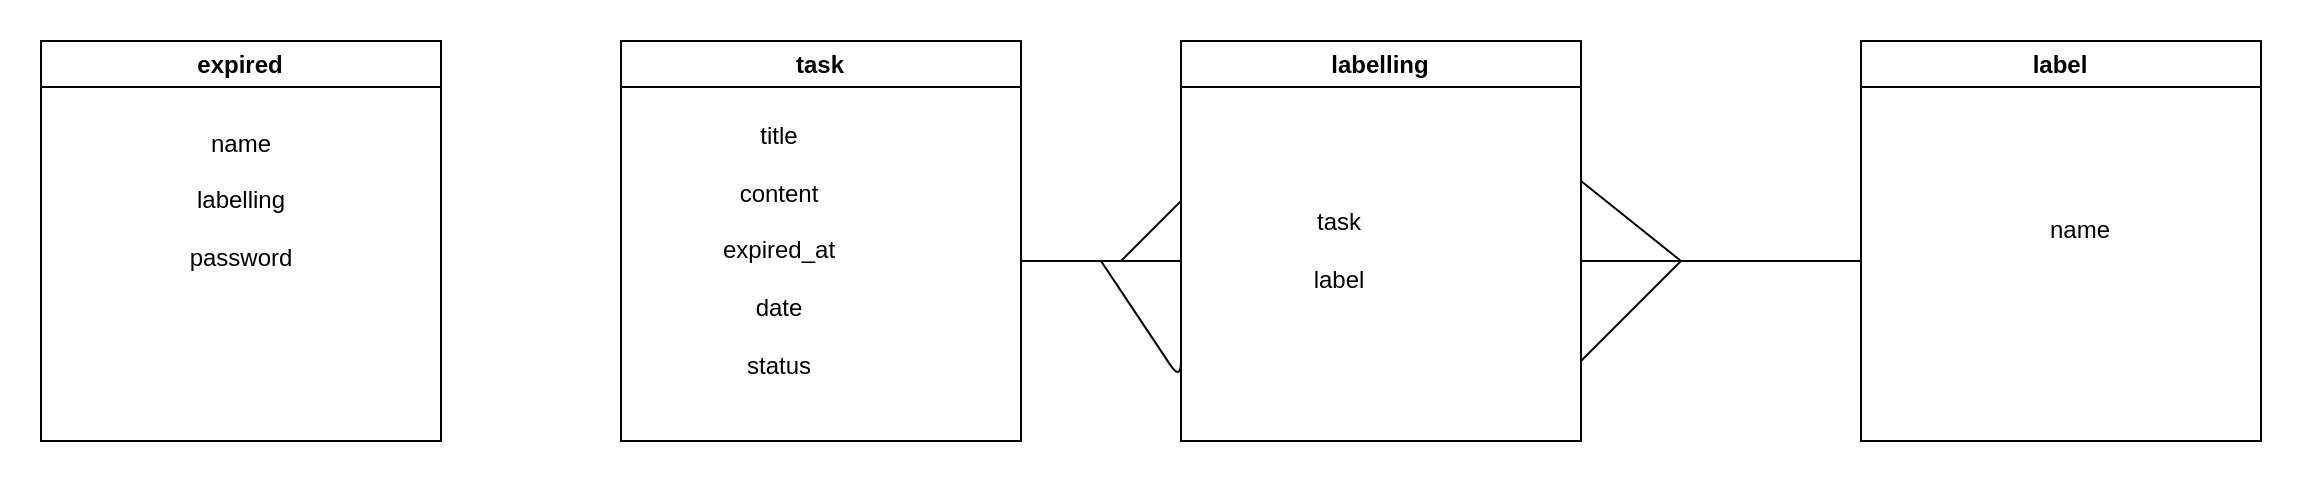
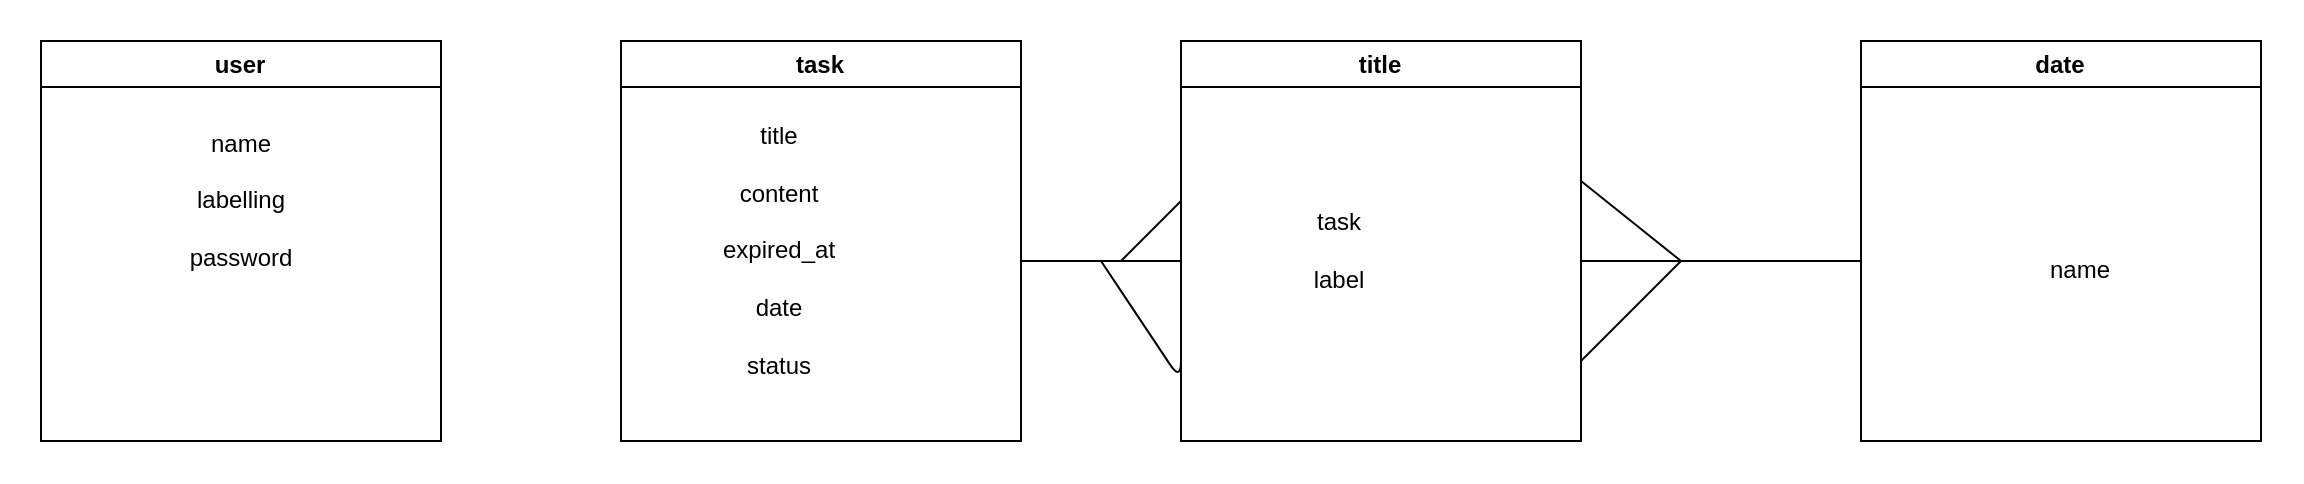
  <mxCell id="0" />
  <mxCell id="1" parent="0" />
- <mxCell id="2" value="expired" style="swimlane;" vertex="1" parent="1"><mxGeometry x="20" y="20" width="200" height="200" as="geometry" /></mxCell>
+ <mxCell id="2" value="user" style="swimlane;" vertex="1" parent="1"><mxGeometry x="20" y="20" width="200" height="200" as="geometry" /></mxCell>
  <mxCell id="3" value="name&lt;br&gt;&lt;br&gt;labelling&lt;br&gt;&lt;br&gt;password" style="text;html=1;align=center;verticalAlign=middle;resizable=0;points=[];autosize=1;strokeColor=none;fillColor=none;" vertex="1" parent="2"><mxGeometry x="65" y="40" width="70" height="80" as="geometry" /></mxCell>
  <mxCell id="4" value="task" style="swimlane;" vertex="1" parent="1"><mxGeometry x="310" y="20" width="200" height="200" as="geometry" /></mxCell>
  <mxCell id="5" value="title&lt;br&gt;&lt;br&gt;content&lt;br&gt;&lt;br&gt;expired_at&lt;br&gt;&lt;br&gt;date&lt;br&gt;&lt;br&gt;status&lt;br&gt;" style="text;html=1;align=center;verticalAlign=middle;resizable=0;points=[];autosize=1;strokeColor=none;fillColor=none;" vertex="1" parent="4"><mxGeometry x="44" y="40" width="70" height="130" as="geometry" /></mxCell>
- <mxCell id="6" value="labelling" style="swimlane;" vertex="1" parent="1"><mxGeometry x="590" y="20" width="200" height="200" as="geometry" /></mxCell>
+ <mxCell id="6" value="title" style="swimlane;" vertex="1" parent="1"><mxGeometry x="590" y="20" width="200" height="200" as="geometry" /></mxCell>
  <mxCell id="7" value="task&lt;br&gt;&lt;br&gt;label" style="text;html=1;align=center;verticalAlign=middle;resizable=0;points=[];autosize=1;strokeColor=none;fillColor=none;" vertex="1" parent="6"><mxGeometry x="59" y="80" width="40" height="50" as="geometry" /></mxCell>
  <mxCell id="8" value="" style="endArrow=none;html=1;" edge="1" parent="6"><mxGeometry width="50" height="50" relative="1" as="geometry"><mxPoint x="200" y="70" as="sourcePoint" /><mxPoint x="250" y="110" as="targetPoint" /></mxGeometry></mxCell>
- <mxCell id="9" value="label" style="swimlane;" vertex="1" parent="1"><mxGeometry x="930" y="20" width="200" height="200" as="geometry" /></mxCell>
- <mxCell id="10" value="name" style="text;html=1;strokeColor=none;fillColor=none;align=center;verticalAlign=middle;whiteSpace=wrap;rounded=0;" vertex="1" parent="9"><mxGeometry x="80" y="80" width="60" height="30" as="geometry" /></mxCell>
+ <mxCell id="9" value="date" style="swimlane;" vertex="1" parent="1"><mxGeometry x="930" y="20" width="200" height="200" as="geometry" /></mxCell>
+ <mxCell id="10" value="name" style="text;html=1;strokeColor=none;fillColor=none;align=center;verticalAlign=middle;whiteSpace=wrap;rounded=0;" vertex="1" parent="9"><mxGeometry x="80" y="100" width="60" height="30" as="geometry" /></mxCell>
  <mxCell id="11" value="" style="endArrow=none;html=1;" edge="1" parent="1"><mxGeometry width="50" height="50" relative="1" as="geometry"><mxPoint x="510" y="130" as="sourcePoint" /><mxPoint x="590" y="130" as="targetPoint" /></mxGeometry></mxCell>
  <mxCell id="12" value="" style="endArrow=none;html=1;" edge="1" parent="1"><mxGeometry width="50" height="50" relative="1" as="geometry"><mxPoint x="560" y="130" as="sourcePoint" /><mxPoint x="590" y="100" as="targetPoint" /></mxGeometry></mxCell>
  <mxCell id="13" value="" style="endArrow=none;html=1;" edge="1" parent="1"><mxGeometry width="50" height="50" relative="1" as="geometry"><mxPoint x="550" y="130" as="sourcePoint" /><mxPoint x="590" y="140" as="targetPoint" /><Array as="points"><mxPoint x="570" y="160" /><mxPoint x="590" y="190" /></Array></mxGeometry></mxCell>
  <mxCell id="14" value="" style="endArrow=none;html=1;" edge="1" parent="1"><mxGeometry width="50" height="50" relative="1" as="geometry"><mxPoint x="790" y="130" as="sourcePoint" /><mxPoint x="930" y="130" as="targetPoint" /></mxGeometry></mxCell>
  <mxCell id="15" value="" style="endArrow=none;html=1;" edge="1" parent="1"><mxGeometry width="50" height="50" relative="1" as="geometry"><mxPoint x="790" y="180" as="sourcePoint" /><mxPoint x="840" y="130" as="targetPoint" /></mxGeometry></mxCell>
